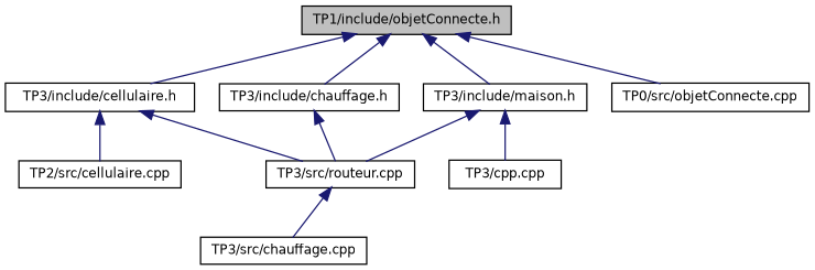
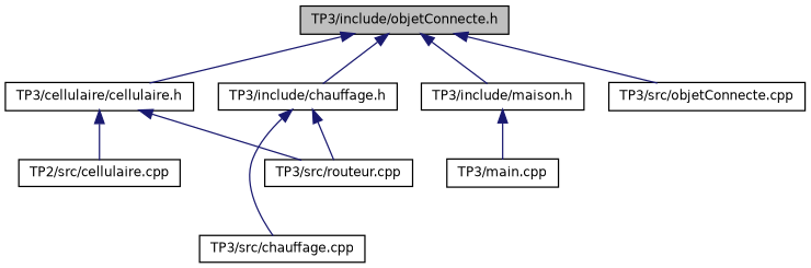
  digraph {
    node [color=black fontname=Helvetica fontsize=10 shape=record]
    edge [color=midnightblue dir=back fontname=Helvetica fontsize=10 labelfontname=Helvetica labelfontsize=10 style=solid]
-   n1 [fillcolor=grey75 fontcolor=black height=0.2 label="TP1/include/objetConnecte.h" style=filled width=0.4]
-   n2 [height=0.2 label="TP3/include/cellulaire.h" width=0.4]
+   n1 [fillcolor=grey75 fontcolor=black height=0.2 label="TP3/include/objetConnecte.h" style=filled width=0.4]
+   n2 [height=0.2 label="TP3/cellulaire/cellulaire.h" width=0.4]
    n3 [height=0.2 label="TP3/include/chauffage.h" width=0.4]
    n4 [height=0.2 label="TP3/include/maison.h" width=0.4]
-   n5 [height=0.2 label="TP0/src/objetConnecte.cpp" width=0.4]
+   n5 [height=0.2 label="TP3/src/objetConnecte.cpp" width=0.4]
    n6 [height=0.2 label="TP2/src/cellulaire.cpp" width=0.4]
    n7 [height=0.2 label="TP3/src/routeur.cpp" width=0.4]
    n8 [height=0.2 label="TP3/src/chauffage.cpp" width=0.4]
-   n9 [height=0.2 label="TP3/cpp.cpp" width=0.4]
+   n9 [height=0.2 label="TP3/main.cpp" width=0.4]
    n1 -> n2
    n1 -> n3
    n1 -> n4
    n1 -> n5
    n2 -> n6
    n2 -> n7
    n3 -> n7
-   n7 -> n8
-   n4 -> n7
+   n3 -> n8
    n4 -> n9
  }
